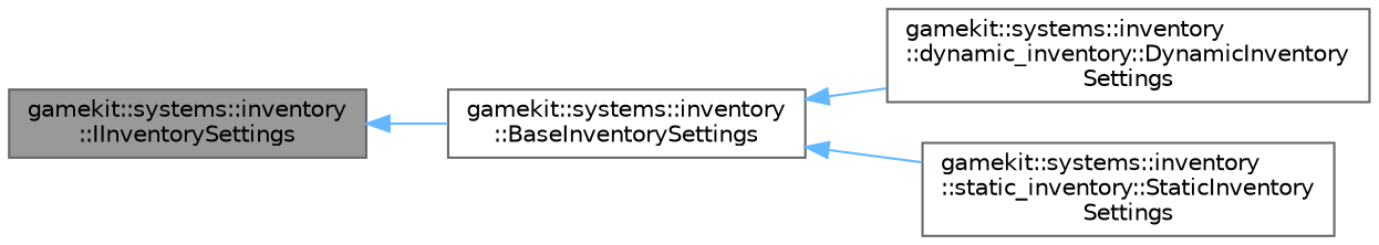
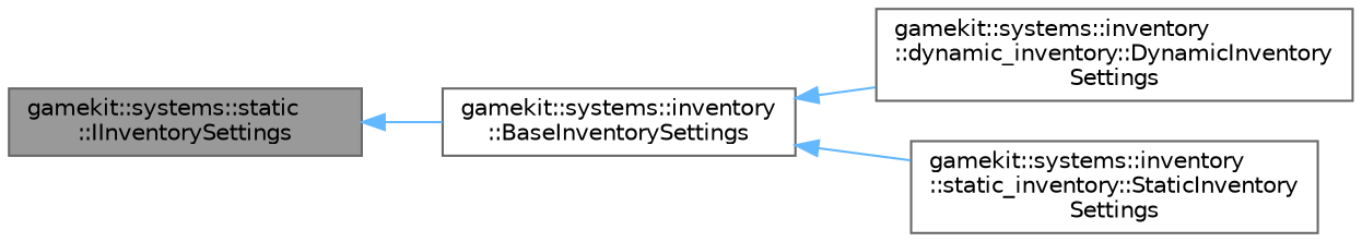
  digraph {
    rankdir=LR
    node [color=gray40 fillcolor=white fontname=Helvetica fontsize=10 shape=box style=filled]
    edge [color=steelblue1 dir=back fontname=Helvetica fontsize=10 labelfontname=Helvetica labelfontsize=10 style=solid]
-   n1 [fillcolor=grey60 fontcolor=black height=0.2 label="gamekit::systems::inventory\l::IInventorySettings" width=0.4]
+   n1 [fillcolor=grey60 fontcolor=black height=0.2 label="gamekit::systems::static\l::IInventorySettings" width=0.4]
    n2 [height=0.2 label="gamekit::systems::inventory\l::BaseInventorySettings" width=0.4]
    n3 [height=0.2 label="gamekit::systems::inventory\l::dynamic_inventory::DynamicInventory\lSettings" width=0.4]
    n4 [height=0.2 label="gamekit::systems::inventory\l::static_inventory::StaticInventory\lSettings" width=0.4]
    n1 -> n2
    n2 -> n3
    n2 -> n4
  }
